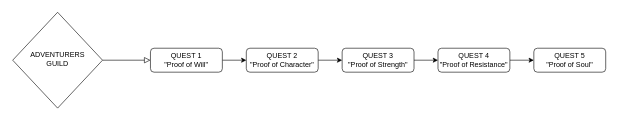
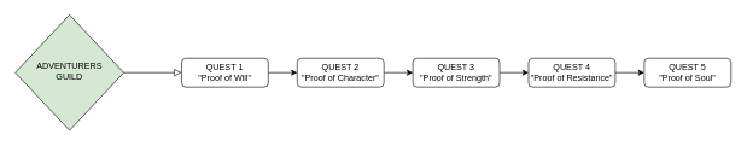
  <mxCell id="0" />
  <mxCell id="1" parent="0" />
  <mxCell id="2" value="" style="edgeStyle=orthogonalEdgeStyle;rounded=0;html=1;jettySize=auto;orthogonalLoop=1;fontSize=11;endArrow=block;endFill=0;endSize=8;strokeWidth=1;shadow=0;labelBackgroundColor=none;" parent="1" source="3" target="5" edge="1"><mxGeometry y="10" relative="1" as="geometry"><mxPoint as="offset" /></mxGeometry></mxCell>
- <mxCell id="3" value="ADVENTURERS&lt;br&gt;GUILD" style="rhombus;whiteSpace=wrap;html=1;shadow=0;fontFamily=Helvetica;fontSize=12;align=center;strokeWidth=1;spacing=6;spacingTop=-4;" parent="1" vertex="1"><mxGeometry x="20" y="20" width="150" height="160" as="geometry" /></mxCell>
+ <mxCell id="3" value="ADVENTURERS&lt;br&gt;GUILD" style="rhombus;whiteSpace=wrap;html=1;shadow=0;fontFamily=Helvetica;fontSize=12;align=center;strokeWidth=1;spacing=6;spacingTop=-4;fillColor=#d5e8d4;" parent="1" vertex="1"><mxGeometry x="20" y="20" width="150" height="160" as="geometry" /></mxCell>
  <mxCell id="4" value="" style="edgeStyle=orthogonalEdgeStyle;rounded=0;orthogonalLoop=1;jettySize=auto;html=1;" edge="1" parent="1" source="5" target="7"><mxGeometry relative="1" as="geometry" /></mxCell>
  <mxCell id="5" value="QUEST 1&lt;br&gt;&quot;Proof of Will&quot;" style="rounded=1;whiteSpace=wrap;html=1;fontSize=12;glass=0;strokeWidth=1;shadow=0;" parent="1" vertex="1"><mxGeometry x="250" y="80" width="120" height="40" as="geometry" /></mxCell>
  <mxCell id="6" value="" style="edgeStyle=orthogonalEdgeStyle;rounded=0;orthogonalLoop=1;jettySize=auto;html=1;" edge="1" parent="1" source="7" target="9"><mxGeometry relative="1" as="geometry" /></mxCell>
  <mxCell id="7" value="QUEST 2&lt;br&gt;&quot;Proof of Character&quot;" style="rounded=1;whiteSpace=wrap;html=1;fontSize=12;glass=0;strokeWidth=1;shadow=0;" vertex="1" parent="1"><mxGeometry x="410" y="80" width="120" height="40" as="geometry" /></mxCell>
  <mxCell id="8" value="" style="edgeStyle=orthogonalEdgeStyle;rounded=0;orthogonalLoop=1;jettySize=auto;html=1;" edge="1" parent="1" source="9" target="11"><mxGeometry relative="1" as="geometry" /></mxCell>
  <mxCell id="9" value="QUEST 3&lt;br&gt;&quot;Proof of Strength&quot;" style="rounded=1;whiteSpace=wrap;html=1;fontSize=12;glass=0;strokeWidth=1;shadow=0;" vertex="1" parent="1"><mxGeometry x="570" y="80" width="120" height="40" as="geometry" /></mxCell>
  <mxCell id="10" value="" style="edgeStyle=orthogonalEdgeStyle;rounded=0;orthogonalLoop=1;jettySize=auto;html=1;" edge="1" parent="1" source="11" target="12"><mxGeometry relative="1" as="geometry" /></mxCell>
  <mxCell id="11" value="QUEST 4&lt;br&gt;&quot;Proof of Resistance&quot;" style="rounded=1;whiteSpace=wrap;html=1;fontSize=12;glass=0;strokeWidth=1;shadow=0;" vertex="1" parent="1"><mxGeometry x="730" y="80" width="120" height="40" as="geometry" /></mxCell>
  <mxCell id="12" value="QUEST 5&lt;br&gt;&quot;Proof of Soul&quot;" style="rounded=1;whiteSpace=wrap;html=1;fontSize=12;glass=0;strokeWidth=1;shadow=0;" vertex="1" parent="1"><mxGeometry x="890" y="80" width="120" height="40" as="geometry" /></mxCell>
